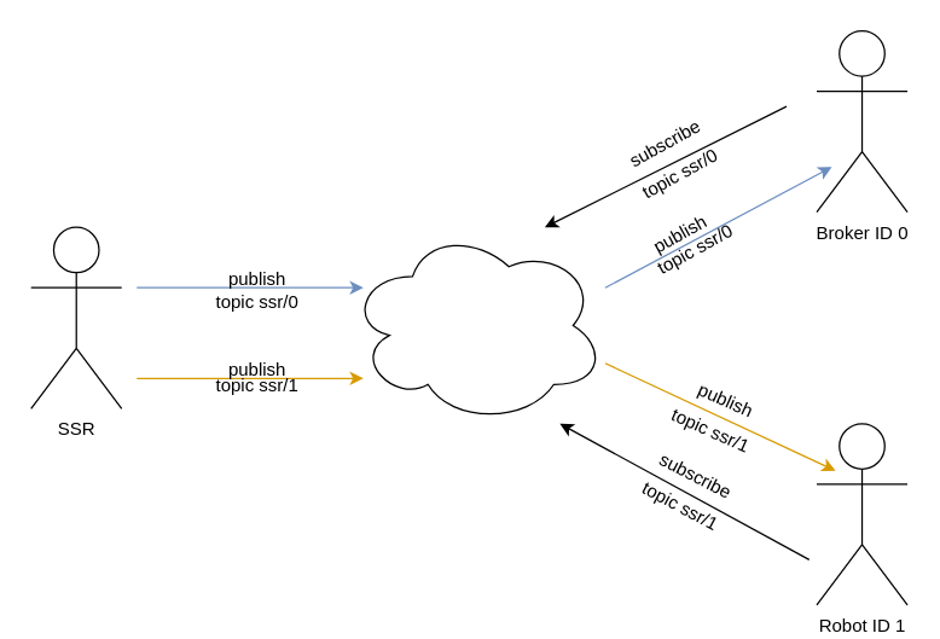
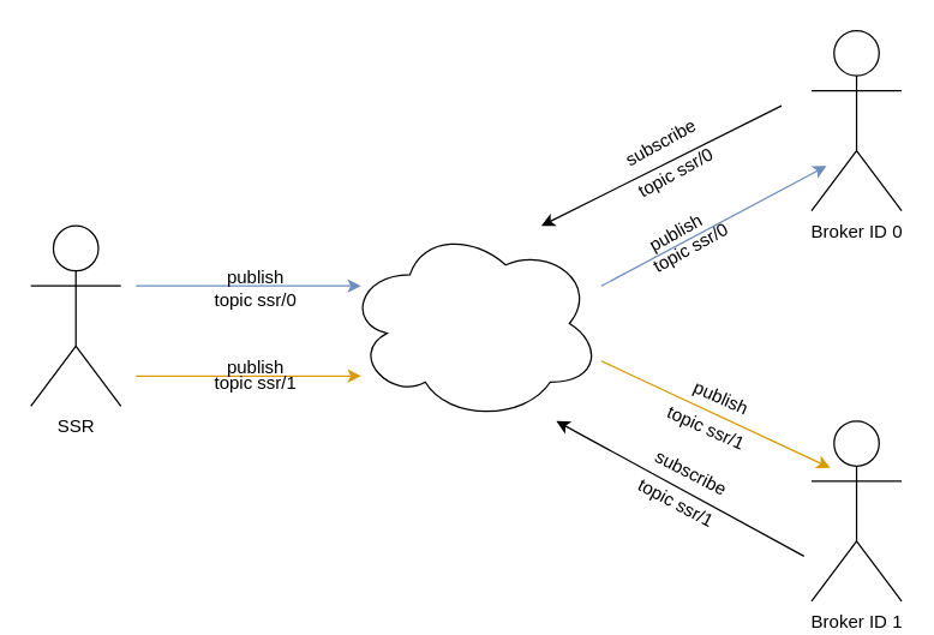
  <mxCell id="0" />
  <mxCell id="1" parent="0" />
  <mxCell id="2" style="edgeStyle=none;html=1;fillColor=#dae8fc;strokeColor=#6c8ebf;" edge="1" parent="1"><mxGeometry relative="1" as="geometry"><mxPoint x="90" y="190" as="sourcePoint" /><mxPoint x="240" y="190" as="targetPoint" /></mxGeometry></mxCell>
  <mxCell id="3" value="SSR" style="shape=umlActor;verticalLabelPosition=bottom;verticalAlign=top;html=1;outlineConnect=0;" vertex="1" parent="1"><mxGeometry x="20" y="150" width="60" height="120" as="geometry" /></mxCell>
  <mxCell id="4" value="" style="ellipse;shape=cloud;whiteSpace=wrap;html=1;" vertex="1" parent="1"><mxGeometry x="230" y="150" width="170" height="130" as="geometry" /></mxCell>
  <mxCell id="5" value="Broker ID 0&lt;div&gt;&lt;br&gt;&lt;/div&gt;" style="shape=umlActor;verticalLabelPosition=bottom;verticalAlign=top;html=1;outlineConnect=0;" vertex="1" parent="1"><mxGeometry x="540" y="20" width="60" height="120" as="geometry" /></mxCell>
- <mxCell id="6" value="Robot ID 1" style="shape=umlActor;verticalLabelPosition=bottom;verticalAlign=top;html=1;outlineConnect=0;" vertex="1" parent="1"><mxGeometry x="540" y="280" width="60" height="120" as="geometry" /></mxCell>
+ <mxCell id="6" value="Broker ID 1" style="shape=umlActor;verticalLabelPosition=bottom;verticalAlign=top;html=1;outlineConnect=0;" vertex="1" parent="1"><mxGeometry x="540" y="280" width="60" height="120" as="geometry" /></mxCell>
  <mxCell id="7" value="" style="endArrow=classic;html=1;fillColor=#dae8fc;strokeColor=#6c8ebf;" edge="1" parent="1"><mxGeometry width="50" height="50" relative="1" as="geometry"><mxPoint x="400" y="190" as="sourcePoint" /><mxPoint x="550" y="110" as="targetPoint" /></mxGeometry></mxCell>
  <mxCell id="8" value="" style="endArrow=classic;html=1;fillColor=#ffe6cc;strokeColor=#d79b00;" edge="1" parent="1"><mxGeometry width="50" height="50" relative="1" as="geometry"><mxPoint x="399.997" y="240" as="sourcePoint" /><mxPoint x="552.44" y="311.14" as="targetPoint" /></mxGeometry></mxCell>
  <mxCell id="9" value="topic ssr/0" style="text;html=1;align=center;verticalAlign=middle;whiteSpace=wrap;rounded=0;" vertex="1" parent="1"><mxGeometry x="140" y="185" width="60" height="30" as="geometry" /></mxCell>
  <mxCell id="10" value="" style="endArrow=classic;html=1;fillColor=#ffe6cc;strokeColor=#d79b00;" edge="1" parent="1"><mxGeometry width="50" height="50" relative="1" as="geometry"><mxPoint x="90" y="250" as="sourcePoint" /><mxPoint x="240" y="250" as="targetPoint" /></mxGeometry></mxCell>
  <mxCell id="11" value="topic ssr/1" style="text;html=1;align=center;verticalAlign=middle;whiteSpace=wrap;rounded=0;" vertex="1" parent="1"><mxGeometry x="140" y="240" width="60" height="30" as="geometry" /></mxCell>
  <mxCell id="12" value="publish" style="text;html=1;align=center;verticalAlign=middle;whiteSpace=wrap;rounded=0;" vertex="1" parent="1"><mxGeometry x="140" y="170" width="60" height="30" as="geometry" /></mxCell>
  <mxCell id="13" value="publish" style="text;html=1;align=center;verticalAlign=middle;whiteSpace=wrap;rounded=0;" vertex="1" parent="1"><mxGeometry x="140" y="230" width="60" height="30" as="geometry" /></mxCell>
  <mxCell id="14" value="subscribe" style="text;html=1;align=center;verticalAlign=middle;whiteSpace=wrap;rounded=0;rotation=331;" vertex="1" parent="1"><mxGeometry x="410" y="80" width="60" height="30" as="geometry" /></mxCell>
  <mxCell id="15" value="" style="endArrow=classic;html=1;" edge="1" parent="1"><mxGeometry width="50" height="50" relative="1" as="geometry"><mxPoint x="520" y="70" as="sourcePoint" /><mxPoint x="360" y="150" as="targetPoint" /></mxGeometry></mxCell>
  <mxCell id="16" value="topic ssr/0" style="text;html=1;align=center;verticalAlign=middle;whiteSpace=wrap;rounded=0;rotation=331;" vertex="1" parent="1"><mxGeometry x="420" y="100" width="60" height="30" as="geometry" /></mxCell>
  <mxCell id="17" value="publish" style="text;html=1;align=center;verticalAlign=middle;whiteSpace=wrap;rounded=0;rotation=331;" vertex="1" parent="1"><mxGeometry x="420" y="140" width="60" height="30" as="geometry" /></mxCell>
  <mxCell id="18" value="topic ssr/0" style="text;html=1;align=center;verticalAlign=middle;whiteSpace=wrap;rounded=0;rotation=331;" vertex="1" parent="1"><mxGeometry x="430" y="150" width="60" height="30" as="geometry" /></mxCell>
  <mxCell id="19" value="" style="endArrow=classic;html=1;" edge="1" parent="1"><mxGeometry width="50" height="50" relative="1" as="geometry"><mxPoint x="535" y="370" as="sourcePoint" /><mxPoint x="370" y="280" as="targetPoint" /></mxGeometry></mxCell>
  <mxCell id="20" value="publish" style="text;html=1;align=center;verticalAlign=middle;whiteSpace=wrap;rounded=0;rotation=24;" vertex="1" parent="1"><mxGeometry x="450" y="250" width="60" height="30" as="geometry" /></mxCell>
  <mxCell id="21" value="topic ssr/1" style="text;html=1;align=center;verticalAlign=middle;whiteSpace=wrap;rounded=0;rotation=24;" vertex="1" parent="1"><mxGeometry x="440" y="270" width="60" height="30" as="geometry" /></mxCell>
  <mxCell id="22" value="subscribe" style="text;html=1;align=center;verticalAlign=middle;whiteSpace=wrap;rounded=0;rotation=27;" vertex="1" parent="1"><mxGeometry x="430" y="300" width="60" height="30" as="geometry" /></mxCell>
  <mxCell id="23" value="topic ssr/1" style="text;html=1;align=center;verticalAlign=middle;whiteSpace=wrap;rounded=0;rotation=28;" vertex="1" parent="1"><mxGeometry x="420" y="320" width="60" height="30" as="geometry" /></mxCell>
